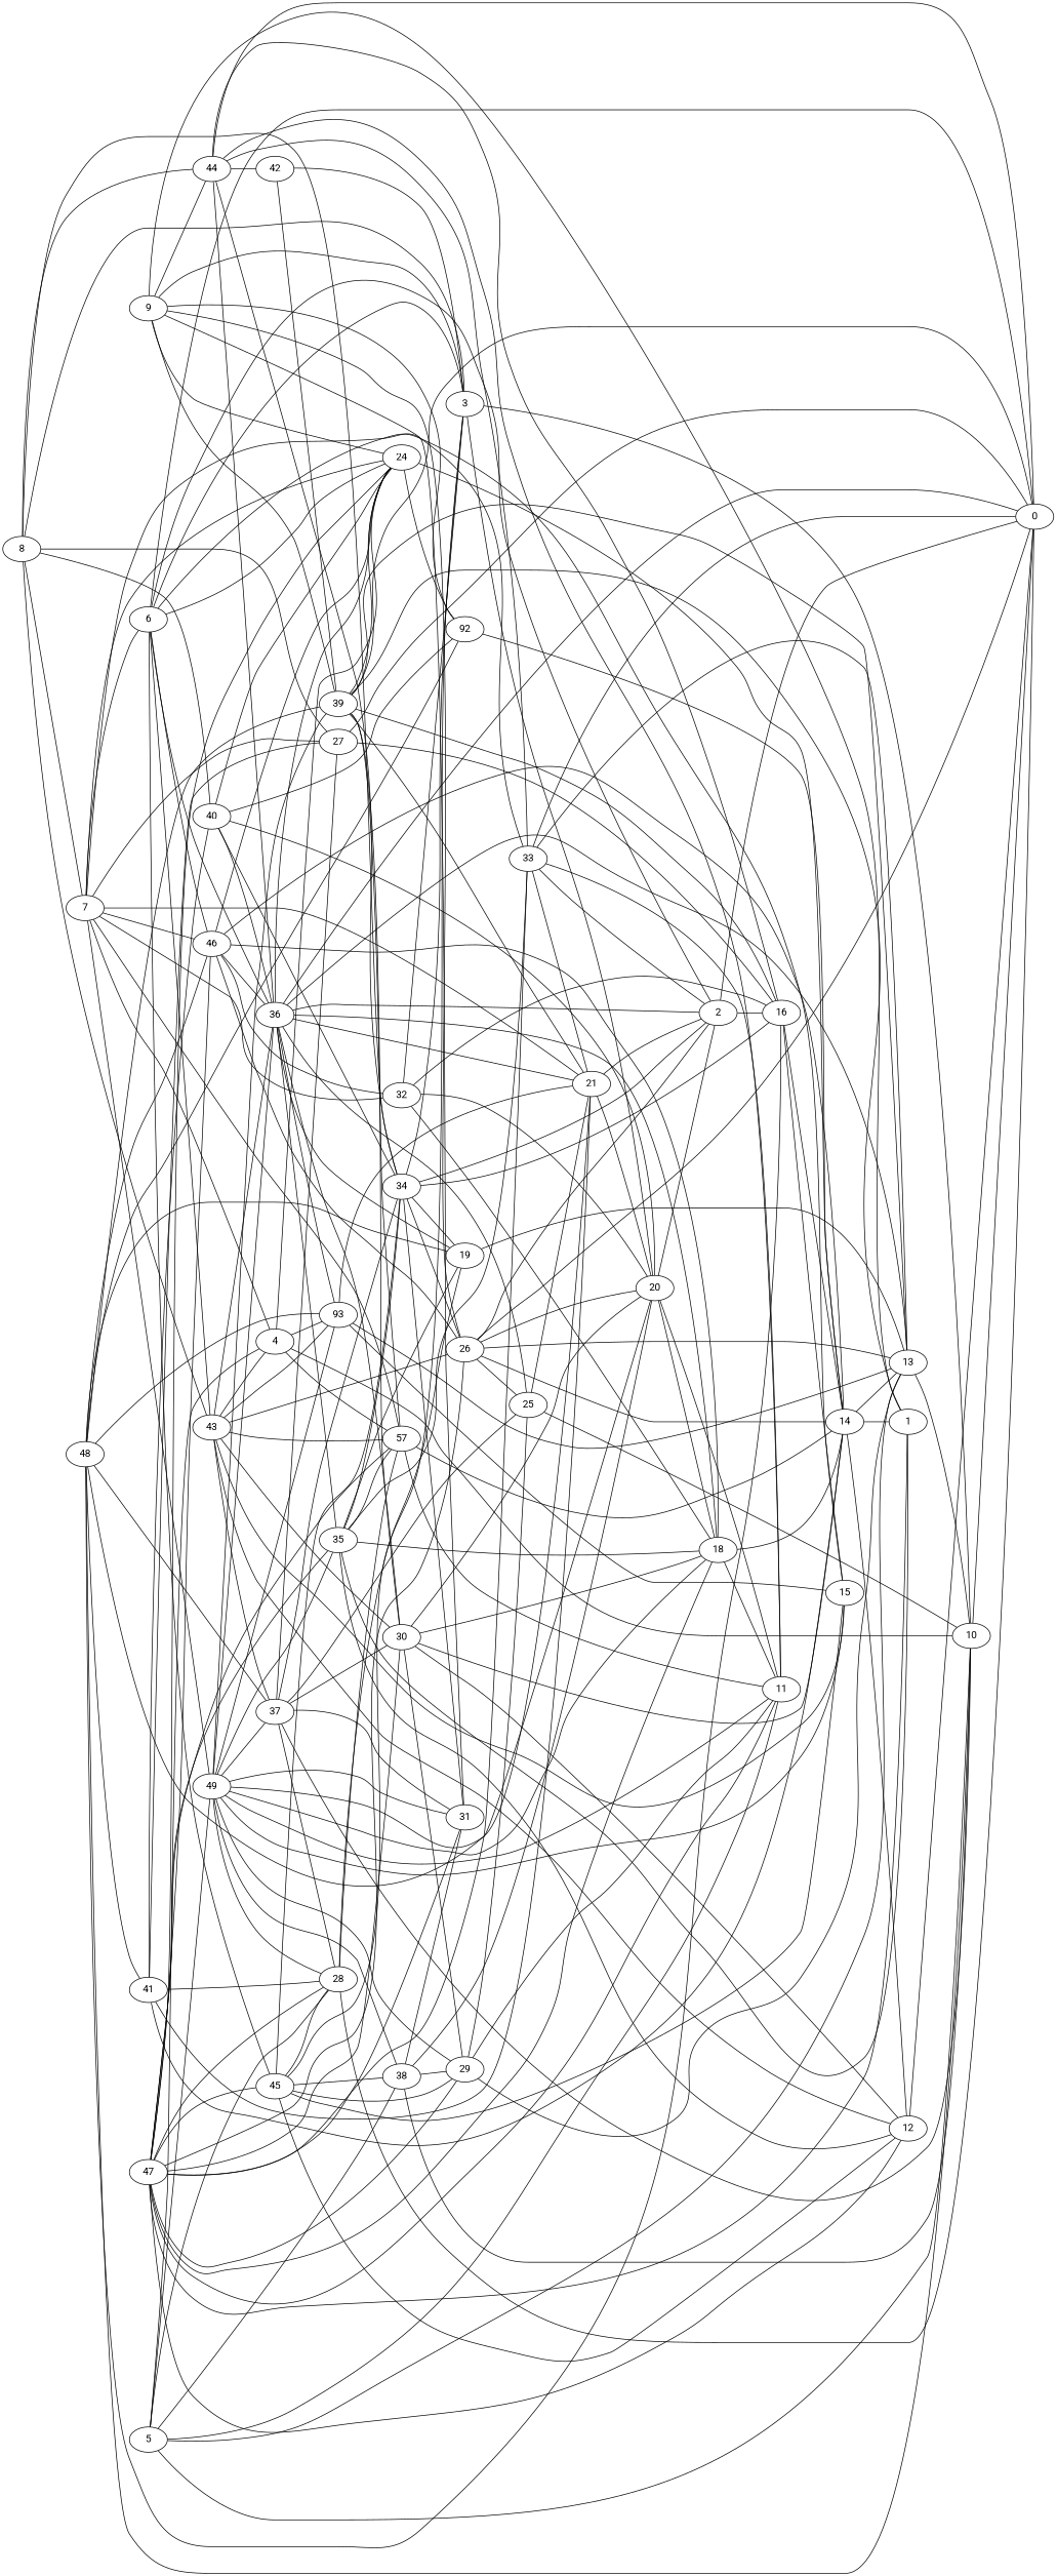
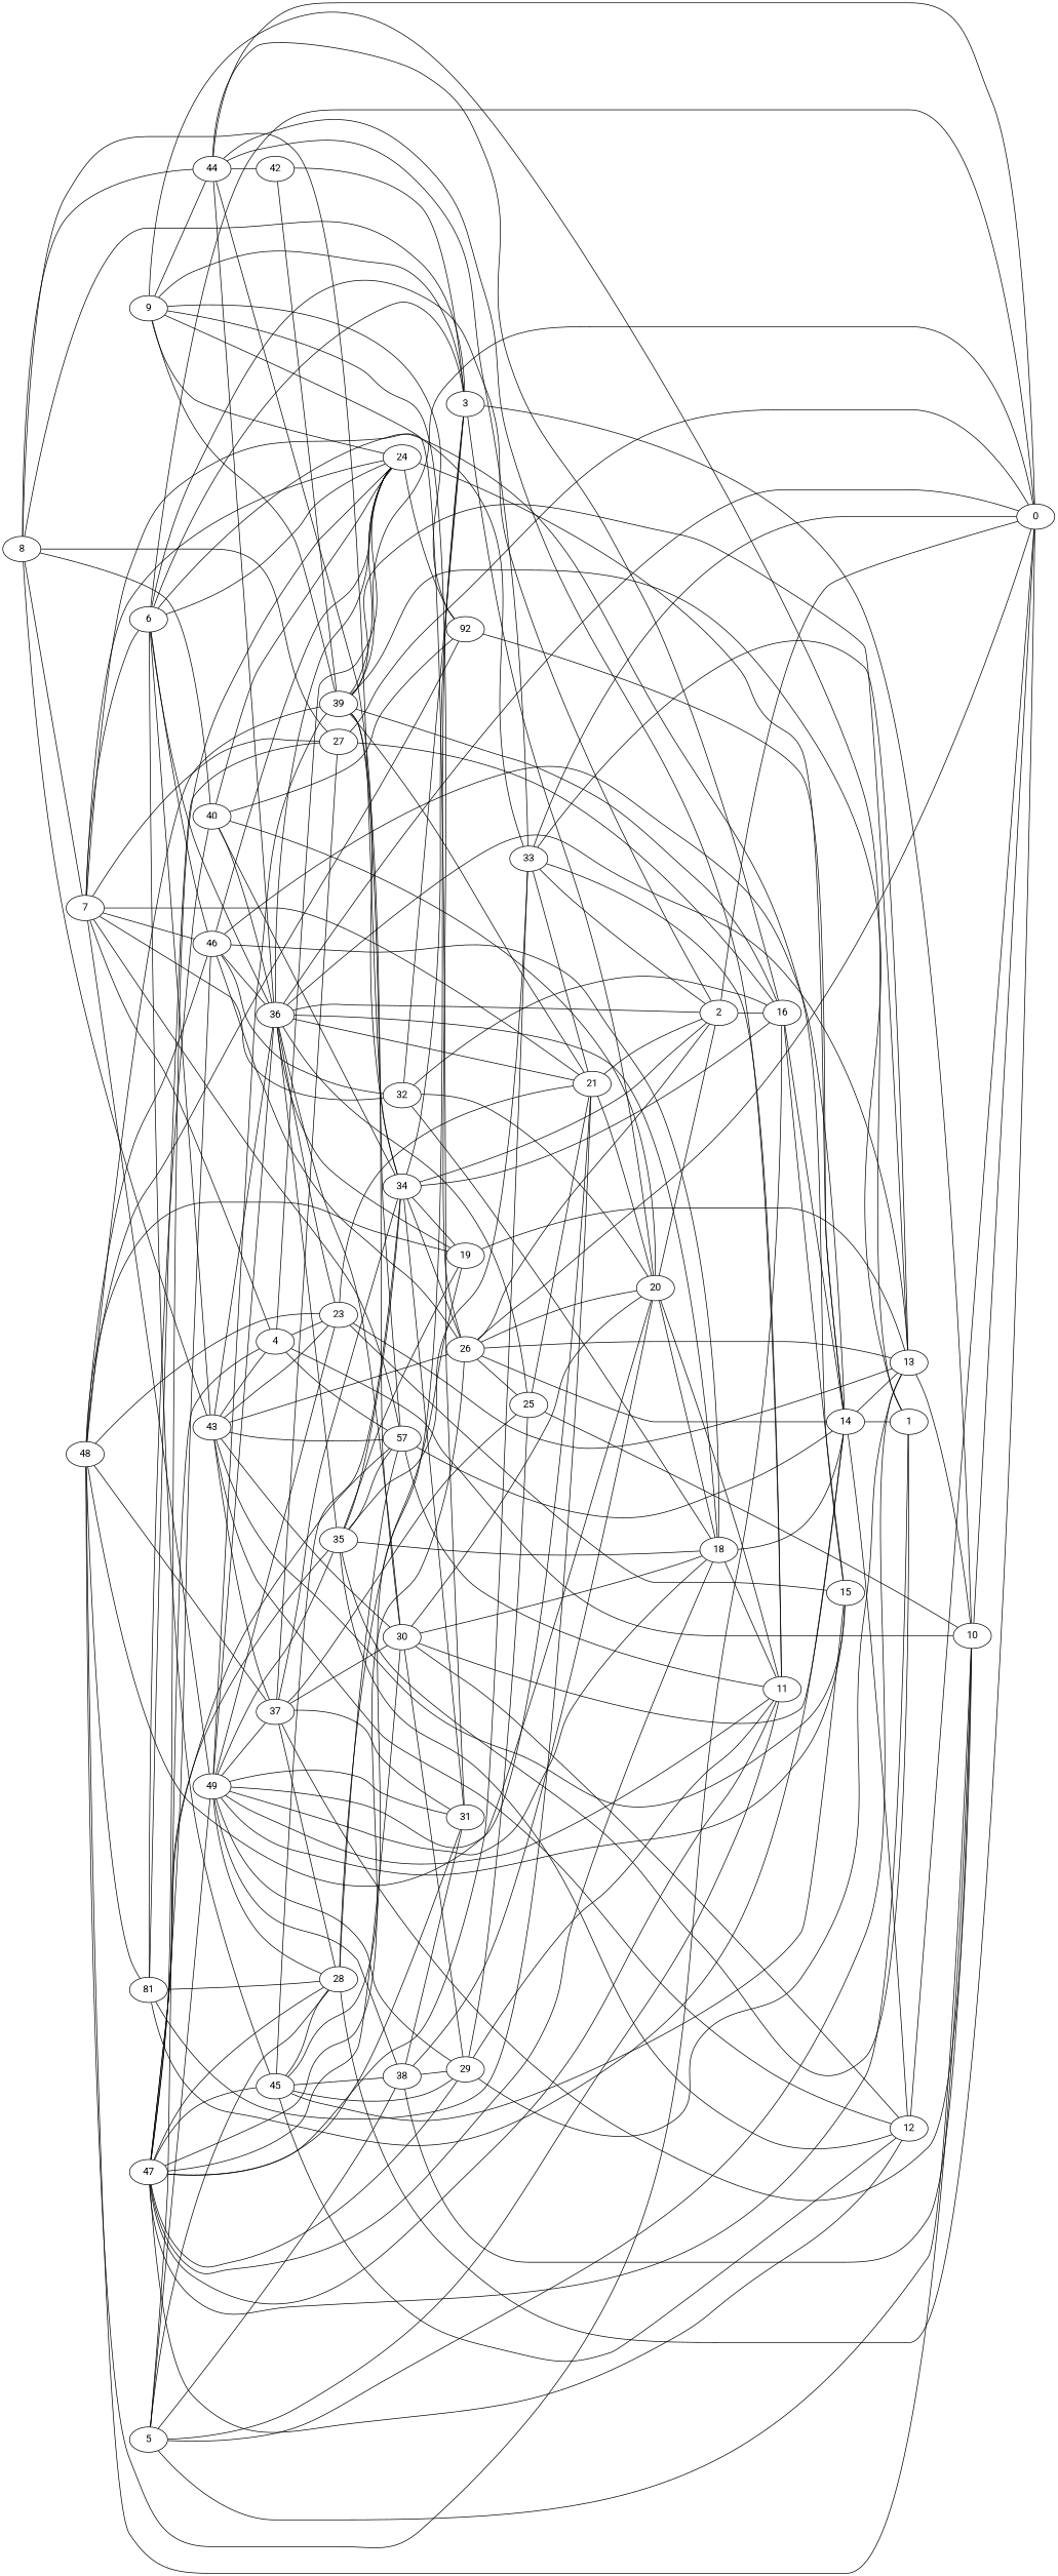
  digraph {
    fontname=Roboto
    rankdir=LR
    node [fontname=Roboto]
    edge [color=black dir=none fontname=Roboto]
    13
    10
    0
    29
    11
    25
    9
    24
    1
    3
    44
    39
    n13 [label=92]
    31
    26
    14
    20
    42
    36
    33
    34
    16
    n23 [label=57]
    30
    21
    18
    12
    8
    40
    27
    7
    43
    49
    46
    4
    6
    32
    15
    37
    35
    38
    28
-   23 [label=93]
+   23
    2
    19
    5
    47
    45
    48
-   41
+   41 [label=81]
    subgraph sub_1 {
      13
      10
      0
      29
      11
      25
      9
      24
      1
      3
      44
      39
      n13
      31
      26
      14
      20
      42
      36
      33
      34
      16
      n23
      30
      21
      18
      12
      8
      40
      27
      7
      43
      49
      46
      4
      6
      32
      15
      37
      35
      38
      28
      23
      2
      19
      5
      47
      45
      48
      41
    }
    13 -> 10
    10 -> 0
    29 -> 13
    29 -> 11
    29 -> 25
    25 -> 10
    25 -> 21
    9 -> 24
    9 -> 1
    9 -> 3
    9 -> 44
    9 -> 39
    9 -> n13
    9 -> 31
    9 -> 26
    24 -> n13
    24 -> 14
    3 -> 10
    3 -> 20
    44 -> 0
    44 -> 11
    44 -> 42
    44 -> 36
    44 -> 33
    44 -> 34
    44 -> 16
    39 -> 13
    39 -> 0
    39 -> 24
    39 -> 1
    39 -> 16
    39 -> n23
    39 -> 30
    39 -> 21
    n13 -> 14
    26 -> 13
    26 -> 0
    26 -> 25
    26 -> 14
    26 -> 20
    26 -> 2
    14 -> 13
    14 -> 1
    14 -> 12
    20 -> 11
    20 -> 18
    20 -> 2
    42 -> 3
    42 -> 39
    36 -> 13
    36 -> 0
    36 -> 25
    36 -> 24
    36 -> 30
    36 -> 21
    36 -> 18
    36 -> 35
    36 -> 23
    36 -> 2
    36 -> 19
    33 -> 13
    33 -> 0
    33 -> 11
    33 -> 21
    33 -> 2
    34 -> 3
    34 -> 31
    34 -> 26
    34 -> 16
    34 -> 2
    34 -> 19
    16 -> 14
    16 -> 15
    n23 -> 11
    n23 -> 14
    30 -> 29
    30 -> 14
    30 -> 20
    30 -> 18
    30 -> 12
    21 -> 20
    21 -> 2
    18 -> 11
    18 -> 14
    12 -> 0
    8 -> 3
    8 -> 44
    8 -> 34
    8 -> 40
    8 -> 27
    8 -> 7
    8 -> 43
    40 -> 24
    40 -> n13
    40 -> 20
    40 -> 36
    40 -> 34
    27 -> 0
    27 -> 16
    7 -> 24
    7 -> 33
    7 -> n23
    7 -> 21
    7 -> 27
    7 -> 49
    7 -> 46
    7 -> 4
    7 -> 6
    7 -> 32
    43 -> 26
    43 -> 36
    43 -> n23
    43 -> 30
    43 -> 12
    43 -> 4
    43 -> 15
    43 -> 37
    43 -> 23
    49 -> 29
    49 -> 11
    49 -> 39
    49 -> 31
    49 -> 20
    49 -> 36
    49 -> 18
    49 -> 15
    49 -> 37
    49 -> 35
    49 -> 38
    49 -> 28
    49 -> 23
    46 -> 24
    46 -> 26
    46 -> 14
    46 -> 36
    46 -> 18
    46 -> 32
    4 -> 10
    4 -> 24
    4 -> n23
    4 -> 23
    6 -> 0
    6 -> 24
    6 -> 3
    6 -> 36
    6 -> 43
    6 -> 46
    6 -> 15
    6 -> 2
    6 -> 45
    32 -> 3
    32 -> 20
    32 -> 16
    32 -> 18
    37 -> 10
    37 -> 25
    37 -> 31
    37 -> 34
    37 -> 30
    37 -> 27
    37 -> 28
    35 -> 1
    35 -> 33
    35 -> 34
    35 -> n23
    35 -> 18
    35 -> 12
    35 -> 19
    38 -> 10
    38 -> 29
    38 -> 31
    38 -> 20
    28 -> 0
    28 -> n23
    28 -> 19
    23 -> 13
    23 -> 21
    23 -> 15
    2 -> 0
    2 -> 16
    19 -> 13
    5 -> 13
    5 -> 10
    5 -> 11
    5 -> 49
    5 -> 4
    5 -> 38
    5 -> 28
    47 -> 29
    47 -> 11
    47 -> 24
    47 -> 1
    47 -> 31
    47 -> 26
    47 -> 33
    47 -> n23
    47 -> 30
    47 -> 18
    47 -> 12
    47 -> 46
    47 -> 35
    47 -> 28
    47 -> 45
    45 -> 29
    45 -> 3
    45 -> 34
    45 -> 12
    45 -> 15
    45 -> 38
    45 -> 28
    48 -> 10
    48 -> 39
    48 -> n13
    48 -> 16
    48 -> 21
    48 -> 46
    48 -> 37
    48 -> 23
    48 -> 19
    48 -> 41
    41 -> 14
    41 -> 21
    41 -> 40
    41 -> 27
    41 -> 28
  }
